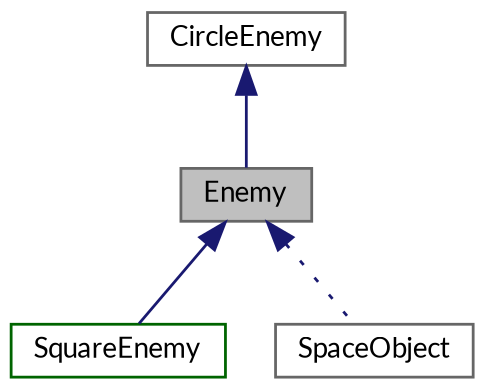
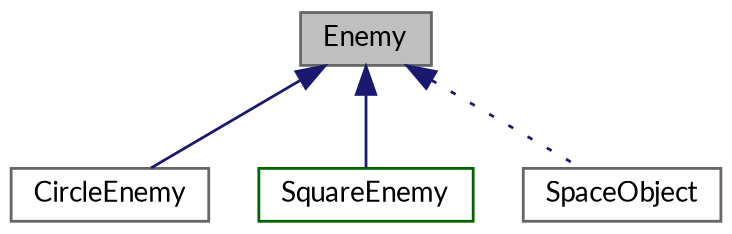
  digraph {
    fontname=Lato
    node [color=gray40 fillcolor=white fontname=Lato fontsize=10 shape=record style=filled]
    edge [color=midnightblue dir=back fontname=Lato fontsize=10 labelfontname=Helvetica labelfontsize=10 style=solid]
    n1 [fillcolor=grey75 fontcolor=black height=0.2 label=Enemy width=0.4]
    n2 [height=0.2 label=CircleEnemy width=0.4]
    n3 [color=darkgreen height=0.2 label=SquareEnemy width=0.4]
    n4 [height=0.2 label=SpaceObject width=0.4]
-   n2 -> n1
+   n1 -> n2
    n1 -> n3
    n1 -> n4 [style=dotted]
  }
